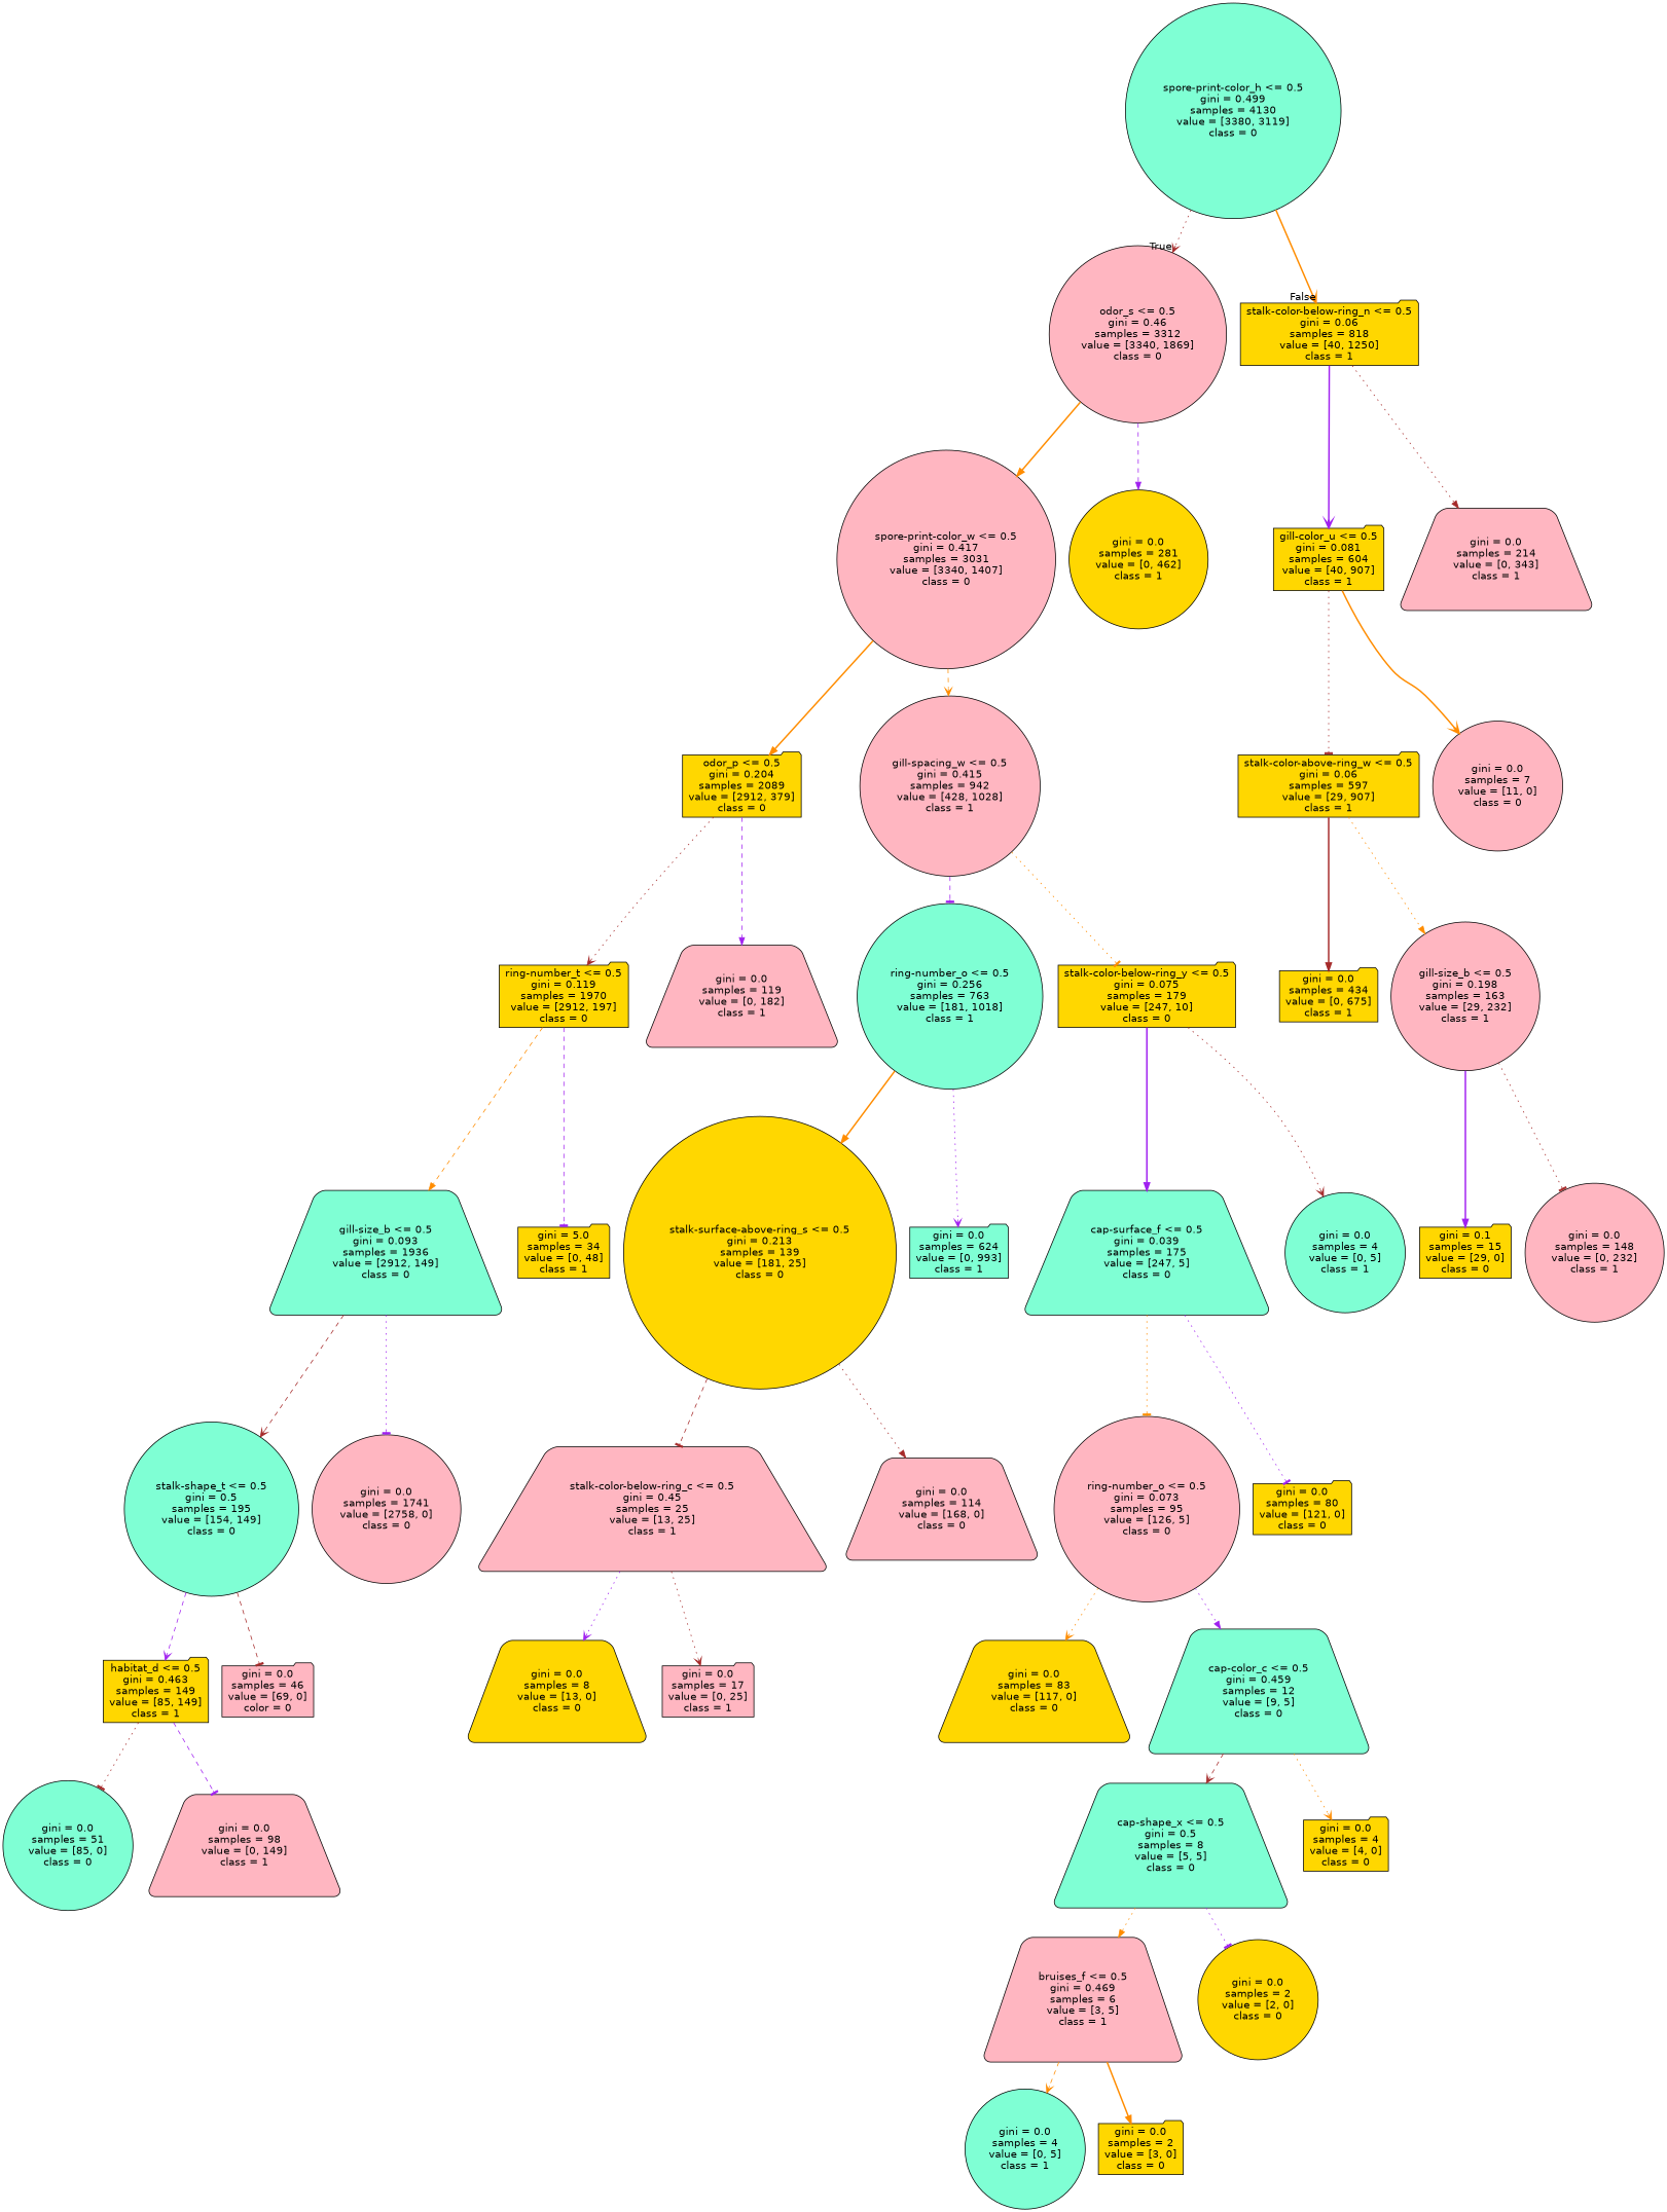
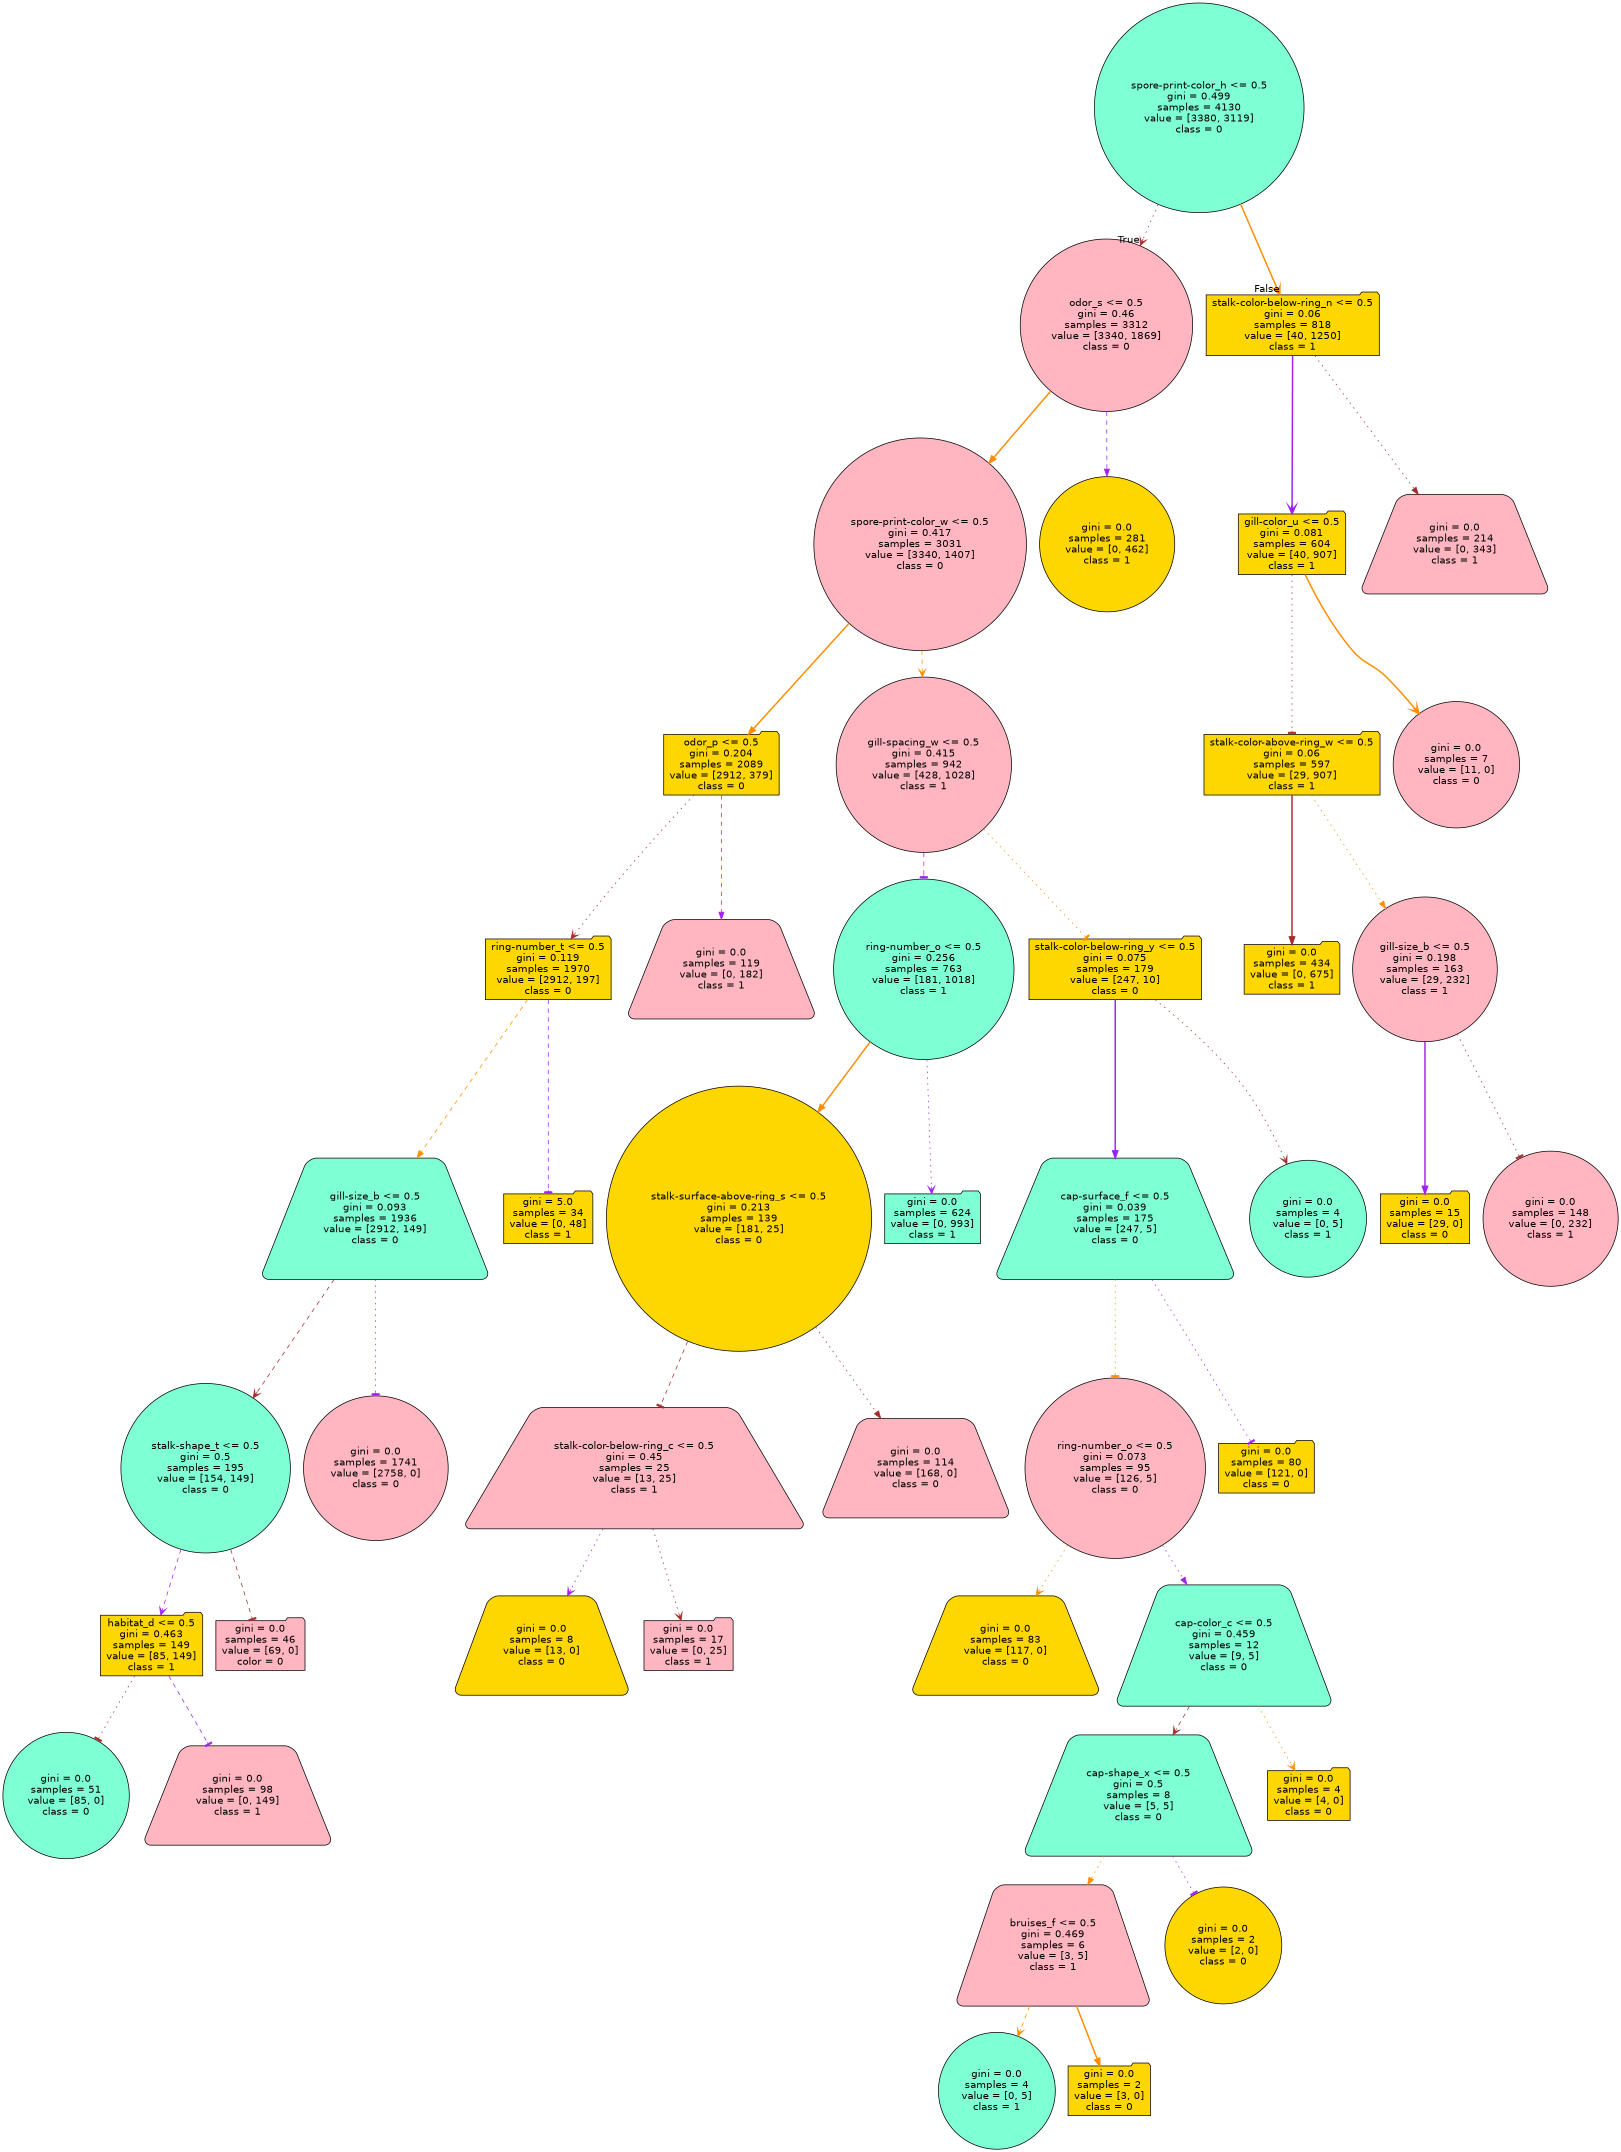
  digraph {
    fontname="DejaVu Sans"
    node [color=black fillcolor=gold fontname="DejaVu Sans" shape=circle style="filled, rounded"]
    edge [arrowhead=vee color=darkorange fontname="DejaVu Sans" style=dotted]
    n1 [fillcolor=aquamarine label="spore-print-color_h <= 0.5\ngini = 0.499\nsamples = 4130\nvalue = [3380, 3119]\nclass = 0"]
    n2 [fillcolor=lightpink label="odor_s <= 0.5\ngini = 0.46\nsamples = 3312\nvalue = [3340, 1869]\nclass = 0"]
    n3 [label="stalk-color-below-ring_n <= 0.5\ngini = 0.06\nsamples = 818\nvalue = [40, 1250]\nclass = 1" shape=folder]
    n4 [fillcolor=lightpink label="spore-print-color_w <= 0.5\ngini = 0.417\nsamples = 3031\nvalue = [3340, 1407]\nclass = 0"]
    n5 [label="gini = 0.0\nsamples = 281\nvalue = [0, 462]\nclass = 1"]
    n6 [label="gill-color_u <= 0.5\ngini = 0.081\nsamples = 604\nvalue = [40, 907]\nclass = 1" shape=folder]
    n7 [fillcolor=lightpink label="gini = 0.0\nsamples = 214\nvalue = [0, 343]\nclass = 1" shape=trapezium]
    n8 [label="odor_p <= 0.5\ngini = 0.204\nsamples = 2089\nvalue = [2912, 379]\nclass = 0" shape=folder]
    n9 [fillcolor=lightpink label="gill-spacing_w <= 0.5\ngini = 0.415\nsamples = 942\nvalue = [428, 1028]\nclass = 1"]
    n10 [label="ring-number_t <= 0.5\ngini = 0.119\nsamples = 1970\nvalue = [2912, 197]\nclass = 0" shape=folder]
    n11 [fillcolor=lightpink label="gini = 0.0\nsamples = 119\nvalue = [0, 182]\nclass = 1" shape=trapezium]
    n12 [fillcolor=aquamarine label="ring-number_o <= 0.5\ngini = 0.256\nsamples = 763\nvalue = [181, 1018]\nclass = 1"]
    n13 [label="stalk-color-below-ring_y <= 0.5\ngini = 0.075\nsamples = 179\nvalue = [247, 10]\nclass = 0" shape=folder]
    n14 [fillcolor=aquamarine label="gill-size_b <= 0.5\ngini = 0.093\nsamples = 1936\nvalue = [2912, 149]\nclass = 0" shape=trapezium]
    n15 [label="gini = 5.0\nsamples = 34\nvalue = [0, 48]\nclass = 1" shape=folder]
    n16 [fillcolor=aquamarine label="stalk-shape_t <= 0.5\ngini = 0.5\nsamples = 195\nvalue = [154, 149]\nclass = 0"]
    n17 [fillcolor=lightpink label="gini = 0.0\nsamples = 1741\nvalue = [2758, 0]\nclass = 0"]
    n18 [label="habitat_d <= 0.5\ngini = 0.463\nsamples = 149\nvalue = [85, 149]\nclass = 1" shape=folder]
    n19 [fillcolor=lightpink label="gini = 0.0\nsamples = 46\nvalue = [69, 0]\ncolor = 0" shape=folder]
    n20 [fillcolor=aquamarine label="gini = 0.0\nsamples = 51\nvalue = [85, 0]\nclass = 0"]
    n21 [fillcolor=lightpink label="gini = 0.0\nsamples = 98\nvalue = [0, 149]\nclass = 1" shape=trapezium]
    n22 [label="stalk-surface-above-ring_s <= 0.5\ngini = 0.213\nsamples = 139\nvalue = [181, 25]\nclass = 0"]
    n23 [fillcolor=aquamarine label="gini = 0.0\nsamples = 624\nvalue = [0, 993]\nclass = 1" shape=folder]
    n24 [fillcolor=aquamarine label="cap-surface_f <= 0.5\ngini = 0.039\nsamples = 175\nvalue = [247, 5]\nclass = 0" shape=trapezium]
    n25 [fillcolor=aquamarine label="gini = 0.0\nsamples = 4\nvalue = [0, 5]\nclass = 1"]
    n26 [fillcolor=lightpink label="stalk-color-below-ring_c <= 0.5\ngini = 0.45\nsamples = 25\nvalue = [13, 25]\nclass = 1" shape=trapezium]
    n27 [fillcolor=lightpink label="gini = 0.0\nsamples = 114\nvalue = [168, 0]\nclass = 0" shape=trapezium]
    n28 [label="gini = 0.0\nsamples = 8\nvalue = [13, 0]\nclass = 0" shape=trapezium]
    n29 [fillcolor=lightpink label="gini = 0.0\nsamples = 17\nvalue = [0, 25]\nclass = 1" shape=folder]
    n30 [fillcolor=lightpink label="ring-number_o <= 0.5\ngini = 0.073\nsamples = 95\nvalue = [126, 5]\nclass = 0"]
    n31 [label="gini = 0.0\nsamples = 80\nvalue = [121, 0]\nclass = 0" shape=folder]
    n32 [label="gini = 0.0\nsamples = 83\nvalue = [117, 0]\nclass = 0" shape=trapezium]
    n33 [fillcolor=aquamarine label="cap-color_c <= 0.5\ngini = 0.459\nsamples = 12\nvalue = [9, 5]\nclass = 0" shape=trapezium]
    n34 [fillcolor=aquamarine label="cap-shape_x <= 0.5\ngini = 0.5\nsamples = 8\nvalue = [5, 5]\nclass = 0" shape=trapezium]
    n35 [label="gini = 0.0\nsamples = 4\nvalue = [4, 0]\nclass = 0" shape=folder]
    n36 [fillcolor=lightpink label="bruises_f <= 0.5\ngini = 0.469\nsamples = 6\nvalue = [3, 5]\nclass = 1" shape=trapezium]
    n37 [label="gini = 0.0\nsamples = 2\nvalue = [2, 0]\nclass = 0"]
    n38 [fillcolor=aquamarine label="gini = 0.0\nsamples = 4\nvalue = [0, 5]\nclass = 1"]
    n39 [label="gini = 0.0\nsamples = 2\nvalue = [3, 0]\nclass = 0" shape=folder]
    n40 [label="stalk-color-above-ring_w <= 0.5\ngini = 0.06\nsamples = 597\nvalue = [29, 907]\nclass = 1" shape=folder]
    n41 [fillcolor=lightpink label="gini = 0.0\nsamples = 7\nvalue = [11, 0]\nclass = 0"]
    n42 [label="gini = 0.0\nsamples = 434\nvalue = [0, 675]\nclass = 1" shape=folder]
    n43 [fillcolor=lightpink label="gill-size_b <= 0.5\ngini = 0.198\nsamples = 163\nvalue = [29, 232]\nclass = 1"]
-   n44 [label="gini = 0.1\nsamples = 15\nvalue = [29, 0]\nclass = 0" shape=folder]
+   n44 [label="gini = 0.0\nsamples = 15\nvalue = [29, 0]\nclass = 0" shape=folder]
    n45 [fillcolor=lightpink label="gini = 0.0\nsamples = 148\nvalue = [0, 232]\nclass = 1"]
    n1 -> n2 [color=brown headlabel=True labelangle=45 labeldistance=2.5]
    n1 -> n3 [headlabel=False labelangle=-45 labeldistance=2.5 style=bold]
    n2 -> n4 [arrowhead=normal style=bold]
    n2 -> n5 [arrowhead=normal color=purple style=dashed]
    n3 -> n6 [color=purple style=bold]
    n3 -> n7 [arrowhead=normal color=brown]
    n4 -> n8 [arrowhead=normal style=bold]
    n4 -> n9 [style=dashed]
    n6 -> n40 [arrowhead=tee color=brown]
    n6 -> n41 [style=bold]
    n8 -> n10 [color=brown]
    n8 -> n11 [arrowhead=normal color=purple style=dashed]
    n9 -> n12 [arrowhead=tee color=purple style=dashed]
    n9 -> n13 [arrowhead=tee]
    n10 -> n14 [arrowhead=normal style=dashed]
    n10 -> n15 [arrowhead=tee color=purple style=dashed]
    n12 -> n22 [arrowhead=normal style=bold]
    n12 -> n23 [color=purple]
    n13 -> n24 [arrowhead=normal color=purple style=bold]
    n13 -> n25 [color=brown]
    n14 -> n16 [color=brown style=dashed]
    n14 -> n17 [arrowhead=tee color=purple]
    n16 -> n18 [color=purple style=dashed]
    n16 -> n19 [arrowhead=tee color=brown style=dashed]
    n18 -> n20 [arrowhead=tee color=brown]
    n18 -> n21 [arrowhead=tee color=purple style=dashed]
    n22 -> n26 [arrowhead=tee color=brown style=dashed]
    n22 -> n27 [arrowhead=normal color=brown]
    n24 -> n30 [arrowhead=tee]
    n24 -> n31 [arrowhead=tee color=purple]
    n26 -> n28 [color=purple]
    n26 -> n29 [color=brown]
    n30 -> n32
    n30 -> n33 [arrowhead=normal color=purple]
    n33 -> n34 [color=brown style=dashed]
    n33 -> n35
    n34 -> n36 [arrowhead=normal]
    n34 -> n37 [arrowhead=tee color=purple]
    n36 -> n38 [style=dashed]
    n36 -> n39 [arrowhead=normal style=bold]
    n40 -> n42 [arrowhead=normal color=brown style=bold]
    n40 -> n43 [arrowhead=normal]
    n43 -> n44 [arrowhead=normal color=purple style=bold]
    n43 -> n45 [arrowhead=tee color=brown]
  }
